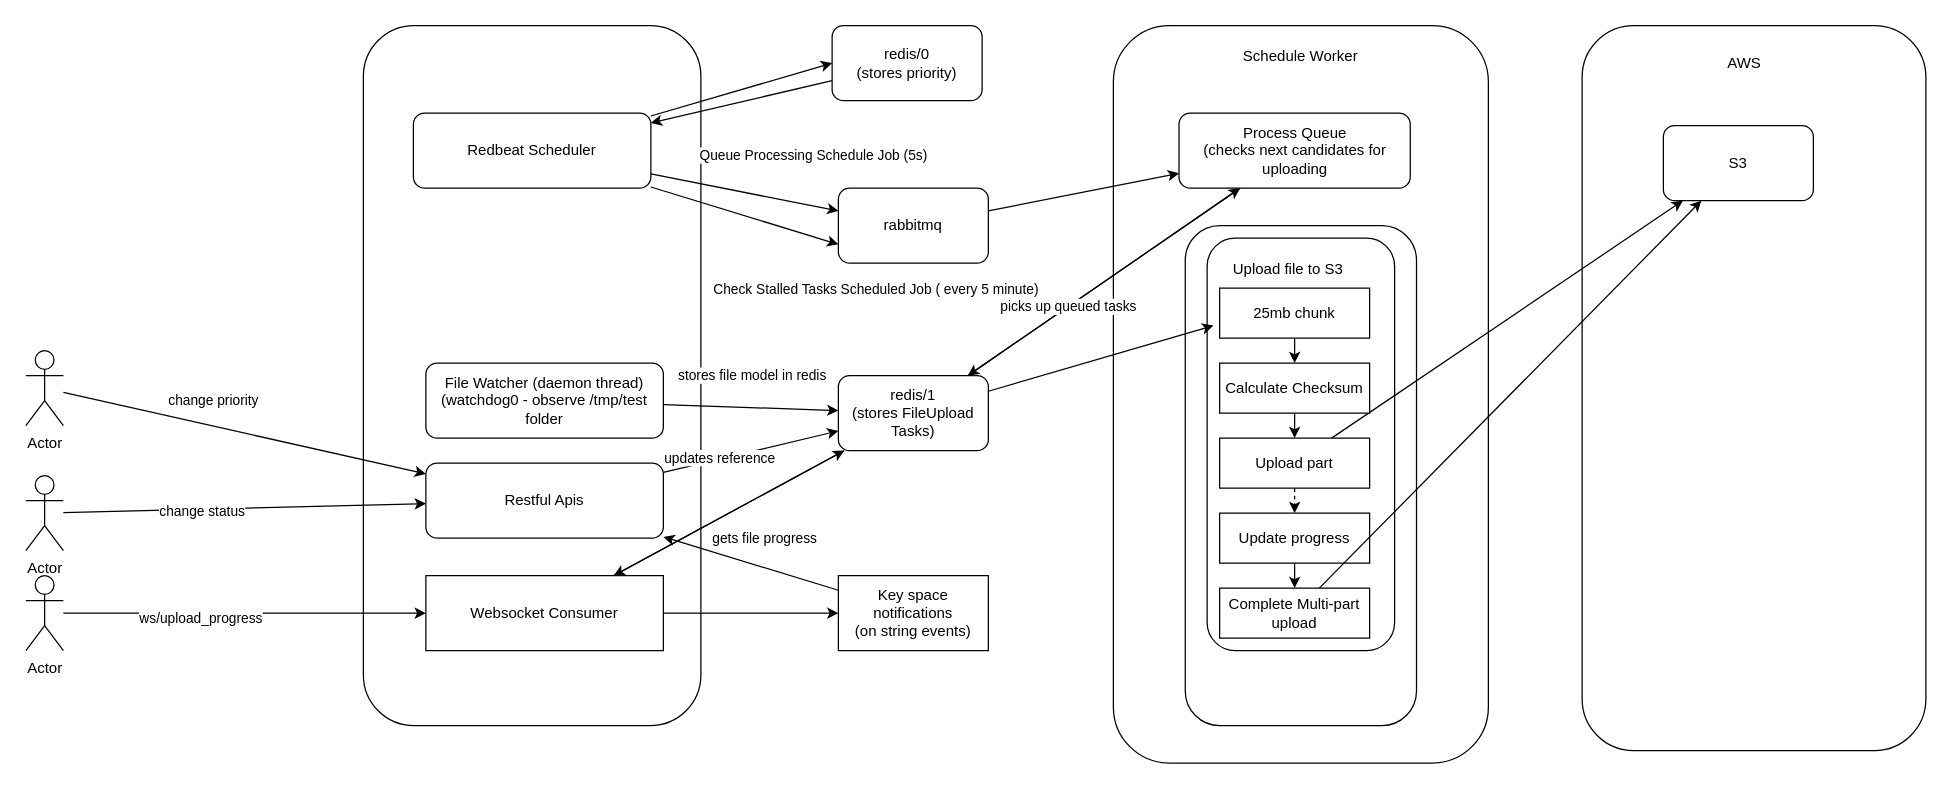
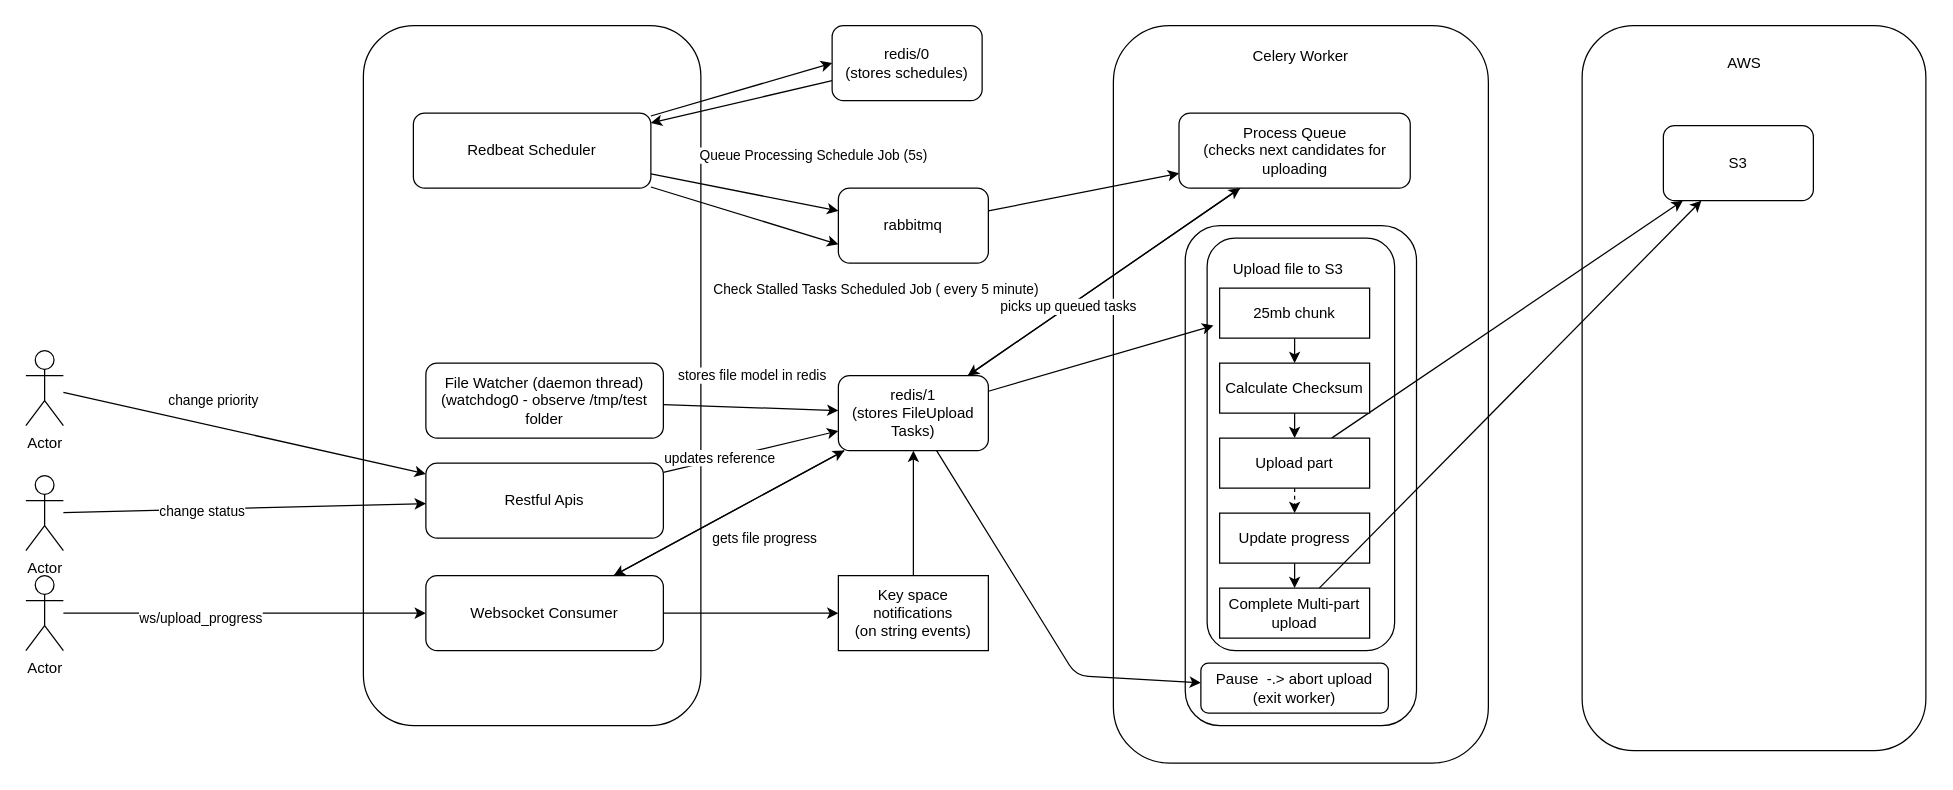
  <mxCell id="0" />
  <mxCell id="1" parent="0" />
  <mxCell id="2" value="" style="rounded=1;whiteSpace=wrap;html=1;" vertex="1" parent="1"><mxGeometry x="1265" y="20" width="275" height="580" as="geometry" /></mxCell>
  <mxCell id="3" value="" style="rounded=1;whiteSpace=wrap;html=1;" vertex="1" parent="1"><mxGeometry x="890" y="20" width="300" height="590" as="geometry" /></mxCell>
  <mxCell id="4" value="" style="rounded=1;whiteSpace=wrap;html=1;" vertex="1" parent="1"><mxGeometry x="947.5" y="180" width="185" height="400" as="geometry" /></mxCell>
  <mxCell id="5" value="" style="rounded=1;whiteSpace=wrap;html=1;" vertex="1" parent="1"><mxGeometry x="965" y="190" width="150" height="330" as="geometry" /></mxCell>
  <mxCell id="6" value="" style="rounded=1;whiteSpace=wrap;html=1;" vertex="1" parent="1"><mxGeometry x="290" y="20" width="270" height="560" as="geometry" /></mxCell>
  <mxCell id="7" style="edgeStyle=none;html=1;" edge="1" parent="1" source="8" target="35"><mxGeometry relative="1" as="geometry" /></mxCell>
  <mxCell id="8" value="Process Queue&lt;br&gt;(checks next candidates for uploading" style="rounded=1;whiteSpace=wrap;html=1;" vertex="1" parent="1"><mxGeometry x="942.5" y="90" width="185" height="60" as="geometry" /></mxCell>
  <mxCell id="9" style="edgeStyle=none;html=1;" edge="1" parent="1" source="11" target="35"><mxGeometry relative="1" as="geometry" /></mxCell>
  <mxCell id="10" value="stores file model in redis" style="edgeLabel;html=1;align=center;verticalAlign=middle;resizable=0;points=[];" vertex="1" connectable="0" parent="9"><mxGeometry x="-0.377" y="1" relative="1" as="geometry"><mxPoint x="26" y="-24" as="offset" /></mxGeometry></mxCell>
  <mxCell id="11" value="File Watcher (daemon thread)&lt;br&gt;(watchdog0 - observe /tmp/test folder" style="rounded=1;whiteSpace=wrap;html=1;" vertex="1" parent="1"><mxGeometry x="340" y="290" width="190" height="60" as="geometry" /></mxCell>
  <mxCell id="12" style="edgeStyle=none;html=1;" edge="1" parent="1" source="14" target="8"><mxGeometry relative="1" as="geometry" /></mxCell>
  <mxCell id="13" value="Queue Processing Schedule Job (5s)" style="edgeLabel;html=1;align=center;verticalAlign=middle;resizable=0;points=[];" vertex="1" connectable="0" parent="12"><mxGeometry x="-0.529" relative="1" as="geometry"><mxPoint x="-177" y="-38" as="offset" /></mxGeometry></mxCell>
  <mxCell id="14" value="rabbitmq" style="rounded=1;whiteSpace=wrap;html=1;" vertex="1" parent="1"><mxGeometry x="670" y="150" width="120" height="60" as="geometry" /></mxCell>
  <mxCell id="15" style="edgeStyle=none;html=1;" edge="1" parent="1" source="17" target="35"><mxGeometry relative="1" as="geometry" /></mxCell>
  <mxCell id="16" value="updates reference" style="edgeLabel;html=1;align=center;verticalAlign=middle;resizable=0;points=[];" vertex="1" connectable="0" parent="15"><mxGeometry x="-0.355" y="1" relative="1" as="geometry"><mxPoint as="offset" /></mxGeometry></mxCell>
  <mxCell id="17" value="Restful Apis" style="rounded=1;whiteSpace=wrap;html=1;" vertex="1" parent="1"><mxGeometry x="340" y="370" width="190" height="60" as="geometry" /></mxCell>
  <mxCell id="18" style="edgeStyle=none;html=1;" edge="1" parent="1" source="20" target="37"><mxGeometry relative="1" as="geometry" /></mxCell>
  <mxCell id="19" style="edgeStyle=none;html=1;" edge="1" parent="1" source="20" target="35"><mxGeometry relative="1" as="geometry" /></mxCell>
- <mxCell id="20" value="Websocket Consumer" style="whiteSpace=wrap;html=1;rounded=0;" vertex="1" parent="1"><mxGeometry x="340" y="460" width="190" height="60" as="geometry" /></mxCell>
+ <mxCell id="20" value="Websocket Consumer" style="rounded=1;whiteSpace=wrap;html=1;" vertex="1" parent="1"><mxGeometry x="340" y="460" width="190" height="60" as="geometry" /></mxCell>
  <mxCell id="21" style="edgeStyle=none;html=1;" edge="1" parent="1" source="22" target="27"><mxGeometry relative="1" as="geometry" /></mxCell>
- <mxCell id="22" value="redis/0&lt;br&gt;(stores priority)" style="rounded=1;whiteSpace=wrap;html=1;" vertex="1" parent="1"><mxGeometry x="665" y="20" width="120" height="60" as="geometry" /></mxCell>
- <mxCell id="23" value="Schedule Worker" style="text;html=1;strokeColor=none;fillColor=none;align=center;verticalAlign=middle;whiteSpace=wrap;rounded=0;" vertex="1" parent="1"><mxGeometry x="975" y="30" width="130" height="30" as="geometry" /></mxCell>
+ <mxCell id="22" value="redis/0&lt;br&gt;(stores schedules)" style="rounded=1;whiteSpace=wrap;html=1;" vertex="1" parent="1"><mxGeometry x="665" y="20" width="120" height="60" as="geometry" /></mxCell>
+ <mxCell id="23" value="Celery Worker" style="text;html=1;strokeColor=none;fillColor=none;align=center;verticalAlign=middle;whiteSpace=wrap;rounded=0;" vertex="1" parent="1"><mxGeometry x="975" y="30" width="130" height="30" as="geometry" /></mxCell>
  <mxCell id="24" style="edgeStyle=none;html=1;entryX=0;entryY=0.5;entryDx=0;entryDy=0;" edge="1" parent="1" source="27" target="22"><mxGeometry relative="1" as="geometry" /></mxCell>
  <mxCell id="25" style="edgeStyle=none;html=1;" edge="1" parent="1" source="27" target="14"><mxGeometry relative="1" as="geometry" /></mxCell>
  <mxCell id="26" style="edgeStyle=none;html=1;entryX=0;entryY=0.75;entryDx=0;entryDy=0;" edge="1" parent="1" source="27" target="14"><mxGeometry relative="1" as="geometry" /></mxCell>
  <mxCell id="27" value="Redbeat Scheduler" style="rounded=1;whiteSpace=wrap;html=1;" vertex="1" parent="1"><mxGeometry x="330" y="90" width="190" height="60" as="geometry" /></mxCell>
  <mxCell id="28" value="Check Stalled Tasks Scheduled Job ( every 5 minute)" style="edgeLabel;html=1;align=center;verticalAlign=middle;resizable=0;points=[];" vertex="1" connectable="0" parent="1"><mxGeometry x="699.996" y="230.003" as="geometry" /></mxCell>
  <mxCell id="29" style="edgeStyle=none;html=1;" edge="1" parent="1" source="35" target="20"><mxGeometry relative="1" as="geometry" /></mxCell>
  <mxCell id="30" value="gets file progress" style="edgeLabel;html=1;align=center;verticalAlign=middle;resizable=0;points=[];" vertex="1" connectable="0" parent="29"><mxGeometry x="0.142" y="2" relative="1" as="geometry"><mxPoint x="40" y="11" as="offset" /></mxGeometry></mxCell>
  <mxCell id="31" style="edgeStyle=none;html=1;" edge="1" parent="1" source="35"><mxGeometry relative="1" as="geometry"><mxPoint x="970" y="260" as="targetPoint" /></mxGeometry></mxCell>
+ <mxCell id="32" style="edgeStyle=none;html=1;" edge="1" parent="1" source="35" target="57"><mxGeometry relative="1" as="geometry"><Array as="points"><mxPoint x="860" y="540" /></Array></mxGeometry></mxCell>
  <mxCell id="33" style="edgeStyle=none;html=1;" edge="1" parent="1" source="35" target="8"><mxGeometry relative="1" as="geometry" /></mxCell>
  <mxCell id="34" value="picks up queued tasks" style="edgeLabel;html=1;align=center;verticalAlign=middle;resizable=0;points=[];" vertex="1" connectable="0" parent="33"><mxGeometry x="-0.263" relative="1" as="geometry"><mxPoint as="offset" /></mxGeometry></mxCell>
  <mxCell id="35" value="redis/1&lt;br&gt;(stores FileUpload Tasks)" style="rounded=1;whiteSpace=wrap;html=1;" vertex="1" parent="1"><mxGeometry x="670" y="300" width="120" height="60" as="geometry" /></mxCell>
- <mxCell id="36" style="edgeStyle=none;html=1;" edge="1" parent="1" source="37" target="17"><mxGeometry relative="1" as="geometry" /></mxCell>
+ <mxCell id="36" style="edgeStyle=none;html=1;entryX=0.5;entryY=1;entryDx=0;entryDy=0;" edge="1" parent="1" source="37" target="35"><mxGeometry relative="1" as="geometry" /></mxCell>
  <mxCell id="37" value="Key space notifications&lt;br&gt;(on string events)" style="rounded=0;whiteSpace=wrap;html=1;" vertex="1" parent="1"><mxGeometry x="670" y="460" width="120" height="60" as="geometry" /></mxCell>
  <mxCell id="38" style="edgeStyle=none;html=1;" edge="1" parent="1" source="40" target="20"><mxGeometry relative="1" as="geometry" /></mxCell>
  <mxCell id="39" value="ws/upload_progress" style="edgeLabel;html=1;align=center;verticalAlign=middle;resizable=0;points=[];" vertex="1" connectable="0" parent="38"><mxGeometry x="-0.245" y="-3" relative="1" as="geometry"><mxPoint as="offset" /></mxGeometry></mxCell>
  <mxCell id="40" value="Actor" style="shape=umlActor;verticalLabelPosition=bottom;verticalAlign=top;html=1;outlineConnect=0;" vertex="1" parent="1"><mxGeometry x="20" y="460" width="30" height="60" as="geometry" /></mxCell>
  <mxCell id="41" style="edgeStyle=none;html=1;" edge="1" parent="1" source="42" target="17"><mxGeometry relative="1" as="geometry" /></mxCell>
  <mxCell id="42" value="Actor" style="shape=umlActor;verticalLabelPosition=bottom;verticalAlign=top;html=1;outlineConnect=0;" vertex="1" parent="1"><mxGeometry x="20" y="280" width="30" height="60" as="geometry" /></mxCell>
  <mxCell id="43" style="edgeStyle=none;html=1;" edge="1" parent="1" source="45" target="17"><mxGeometry relative="1" as="geometry" /></mxCell>
  <mxCell id="44" value="change status" style="edgeLabel;html=1;align=center;verticalAlign=middle;resizable=0;points=[];" vertex="1" connectable="0" parent="43"><mxGeometry x="-0.245" y="-2" relative="1" as="geometry"><mxPoint as="offset" /></mxGeometry></mxCell>
  <mxCell id="45" value="Actor" style="shape=umlActor;verticalLabelPosition=bottom;verticalAlign=top;html=1;outlineConnect=0;" vertex="1" parent="1"><mxGeometry x="20" y="380" width="30" height="60" as="geometry" /></mxCell>
  <mxCell id="46" value="change priority" style="edgeLabel;html=1;align=center;verticalAlign=middle;resizable=0;points=[];" vertex="1" connectable="0" parent="1"><mxGeometry x="169.183" y="319.996" as="geometry" /></mxCell>
  <mxCell id="47" style="edgeStyle=none;html=1;entryX=0.5;entryY=0;entryDx=0;entryDy=0;dashed=1;" edge="1" parent="1" source="49" target="54"><mxGeometry relative="1" as="geometry" /></mxCell>
  <mxCell id="48" style="edgeStyle=none;html=1;" edge="1" parent="1" source="49" target="61"><mxGeometry relative="1" as="geometry" /></mxCell>
  <mxCell id="49" value="Upload part" style="rounded=0;whiteSpace=wrap;html=1;" vertex="1" parent="1"><mxGeometry x="975" y="350" width="120" height="40" as="geometry" /></mxCell>
  <mxCell id="50" value="Upload file to S3" style="text;html=1;strokeColor=none;fillColor=none;align=center;verticalAlign=middle;whiteSpace=wrap;rounded=0;" vertex="1" parent="1"><mxGeometry x="965" y="200" width="130" height="30" as="geometry" /></mxCell>
  <mxCell id="51" style="edgeStyle=none;html=1;entryX=0.5;entryY=0;entryDx=0;entryDy=0;" edge="1" parent="1" source="52" target="49"><mxGeometry relative="1" as="geometry" /></mxCell>
  <mxCell id="52" value="Calculate Checksum" style="rounded=0;whiteSpace=wrap;html=1;" vertex="1" parent="1"><mxGeometry x="975" y="290" width="120" height="40" as="geometry" /></mxCell>
  <mxCell id="53" style="edgeStyle=none;html=1;" edge="1" parent="1" source="54" target="60"><mxGeometry relative="1" as="geometry" /></mxCell>
  <mxCell id="54" value="Update progress" style="rounded=0;whiteSpace=wrap;html=1;" vertex="1" parent="1"><mxGeometry x="975" y="410" width="120" height="40" as="geometry" /></mxCell>
  <mxCell id="55" style="edgeStyle=none;html=1;" edge="1" parent="1" source="56" target="52"><mxGeometry relative="1" as="geometry" /></mxCell>
  <mxCell id="56" value="25mb chunk" style="rounded=0;whiteSpace=wrap;html=1;" vertex="1" parent="1"><mxGeometry x="975" y="230" width="120" height="40" as="geometry" /></mxCell>
+ <mxCell id="57" value="Pause&amp;nbsp; -.&amp;gt; abort upload (exit worker)" style="rounded=1;whiteSpace=wrap;html=1;" vertex="1" parent="1"><mxGeometry x="960" y="530" width="150" height="40" as="geometry" /></mxCell>
  <mxCell id="58" value="AWS" style="text;html=1;strokeColor=none;fillColor=none;align=center;verticalAlign=middle;whiteSpace=wrap;rounded=0;" vertex="1" parent="1"><mxGeometry x="1330" y="35" width="130" height="30" as="geometry" /></mxCell>
  <mxCell id="59" style="edgeStyle=none;html=1;" edge="1" parent="1" source="60" target="61"><mxGeometry relative="1" as="geometry" /></mxCell>
  <mxCell id="60" value="Complete Multi-part upload" style="rounded=0;whiteSpace=wrap;html=1;" vertex="1" parent="1"><mxGeometry x="975" y="470" width="120" height="40" as="geometry" /></mxCell>
  <mxCell id="61" value="S3" style="rounded=1;whiteSpace=wrap;html=1;" vertex="1" parent="1"><mxGeometry x="1330" y="100" width="120" height="60" as="geometry" /></mxCell>
